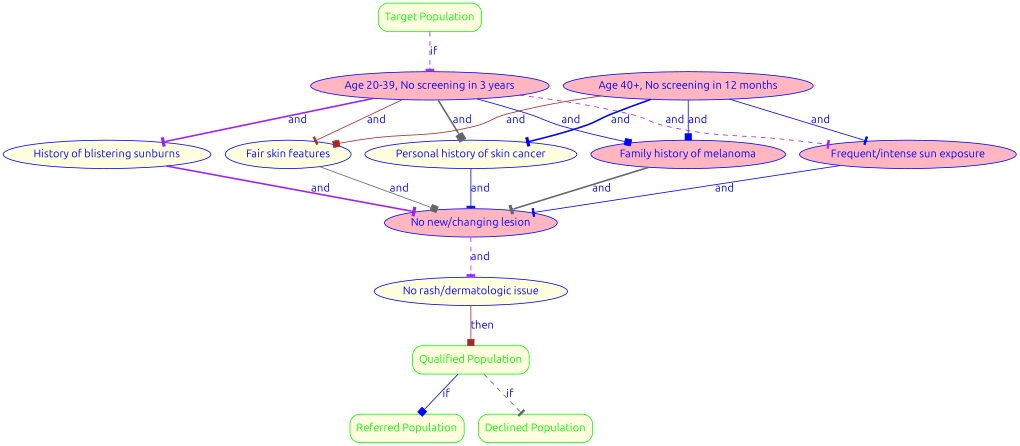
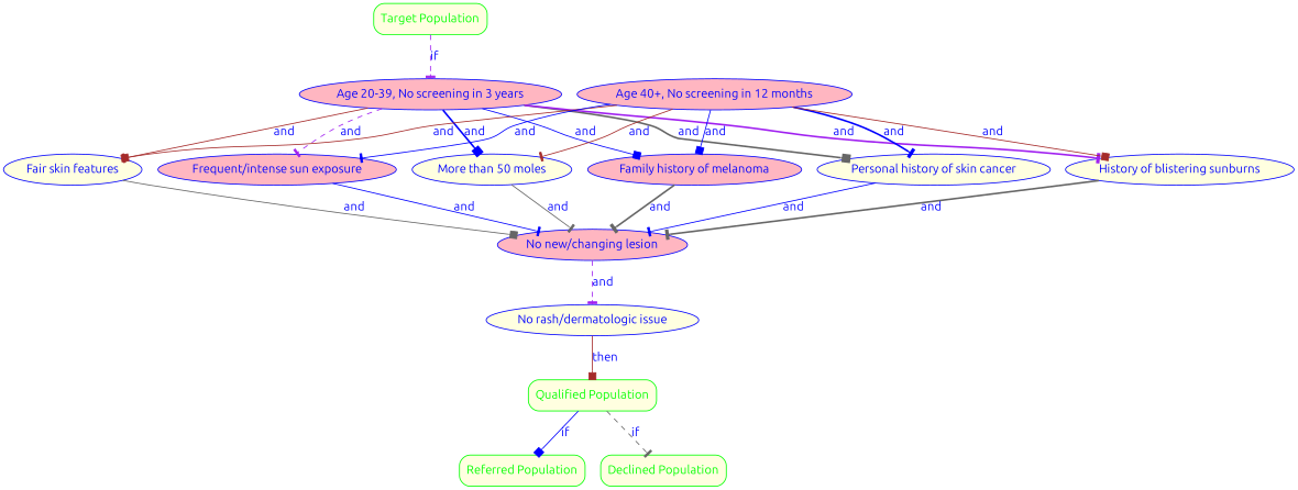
  digraph {
    fontname=Ubuntu
    rankdir=TB
    node [color=blue fillcolor=lightyellow fontcolor=blue fontname=Ubuntu shape=ellipse style=filled]
    edge [arrowhead=tee color=blue fontcolor=blue fontname=Ubuntu style=solid]
    n1 [color=green fontcolor=green label="Target Population" shape=box style="rounded,filled"]
    n2 [fillcolor=lightpink label="Age 20-39, No screening in 3 years"]
    n3 [label="Fair skin features"]
+   n4 [label="More than 50 moles"]
    n5 [fillcolor=lightpink label="Family history of melanoma"]
    n6 [label="Personal history of skin cancer"]
    n7 [fillcolor=lightpink label="Frequent/intense sun exposure"]
    n8 [label="History of blistering sunburns"]
    n9 [fillcolor=lightpink label="Age 40+, No screening in 12 months"]
    n10 [color=green fontcolor=green label="Qualified Population" shape=box style="rounded,filled"]
    n11 [color=green fontcolor=green label="Referred Population" shape=box style="rounded,filled"]
    n12 [color=green fontcolor=green label="Declined Population" shape=box style="rounded,filled"]
    n13 [fillcolor=lightpink label="No new/changing lesion"]
    n14 [label="No rash/dermatologic issue"]
    n1 -> n2 [color=purple label=if style=dashed]
    n2 -> n3 [color=brown label=and]
+   n2 -> n4 [arrowhead=box label=and style=bold]
    n2 -> n5 [arrowhead=box label=and]
    n2 -> n6 [arrowhead=box color=gray40 label=and style=bold]
    n2 -> n7 [color=purple label=and style=dashed]
    n2 -> n8 [color=purple label=and style=bold]
    n3 -> n13 [arrowhead=box color=gray40 label=and]
+   n4 -> n13 [color=gray40 label=and]
    n5 -> n13 [color=gray40 label=and style=bold]
    n6 -> n13 [label=and]
    n7 -> n13 [label=and]
-   n8 -> n13 [color=purple label=and style=bold]
+   n8 -> n13 [color=gray40 label=and style=bold]
    n9 -> n3 [arrowhead=box color=brown label=and]
+   n9 -> n4 [color=brown label=and]
    n9 -> n5 [arrowhead=box label=and]
    n9 -> n6 [label=and style=bold]
    n9 -> n7 [label=and]
+   n9 -> n8 [arrowhead=box color=brown label=and]
    n10 -> n11 [arrowhead=box label=if]
    n10 -> n12 [color=gray40 label=if style=dashed]
    n13 -> n14 [color=purple label=and style=dashed]
    n14 -> n10 [arrowhead=box color=brown label=then]
  }
